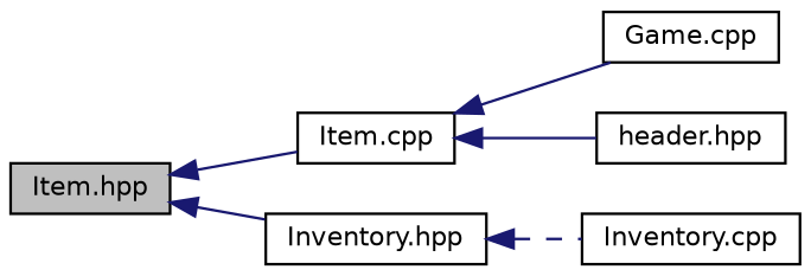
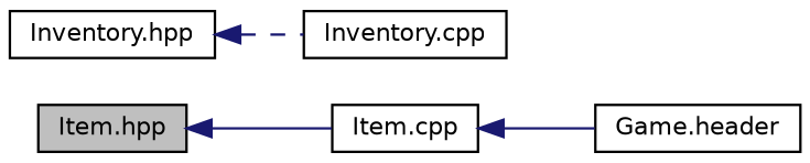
  digraph {
    fontname="DejaVu Sans"
    rankdir=LR
    node [color=black fillcolor=white fontname="DejaVu Sans" fontsize=10 shape=record style=filled]
    edge [color=midnightblue dir=back fontname="DejaVu Sans" fontsize=10 labelfontname=Helvetica labelfontsize=10 style=solid]
    n1 [fillcolor=grey75 fontcolor=black height=0.2 label="Item.hpp" width=0.4]
    n2 [height=0.2 label="Item.cpp" width=0.4]
    n3 [height=0.2 label="Inventory.hpp" width=0.4]
-   n4 [height=0.2 label="Game.cpp" width=0.4]
-   n5 [height=0.2 label="header.hpp" width=0.4]
+   n4 [height=0.2 label="Game.header" width=0.4]
    n6 [height=0.2 label="Inventory.cpp" width=0.4]
    n1 -> n2
-   n1 -> n3
    n2 -> n4
-   n2 -> n5
    n3 -> n6 [style=dashed]
  }
